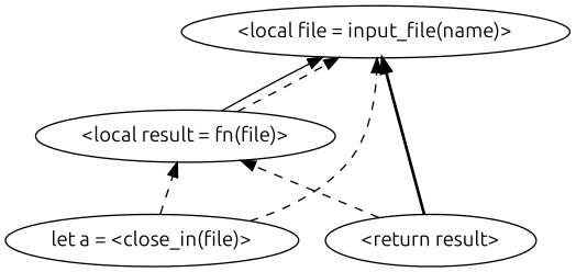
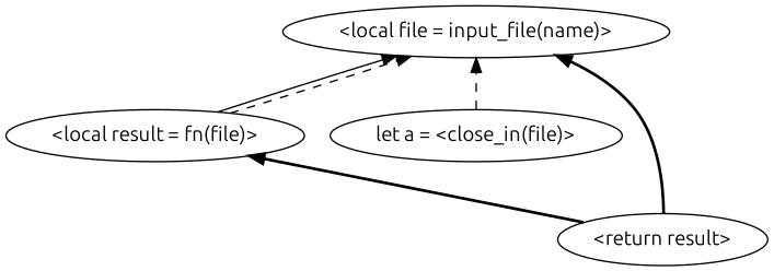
  digraph {
    clusterrank=local
    fontname=Ubuntu
    ordering=in
    rankdir=BT
    node [fontname=Ubuntu]
    edge [fontname=Ubuntu style=dashed]
    n1 [label="<local file = input_file(name)>"]
    n2 [label="<local result = fn(file)>"]
    n3 [label="let a = <close_in(file)>"]
    n4 [label="<return result>"]
    n2 -> n1 [style=solid]
    n2 -> n1
    n3 -> n1
-   n3 -> n2
    n4 -> n1 [style=bold weight=2]
-   n4 -> n2
+   n4 -> n2 [style=bold]
  }
